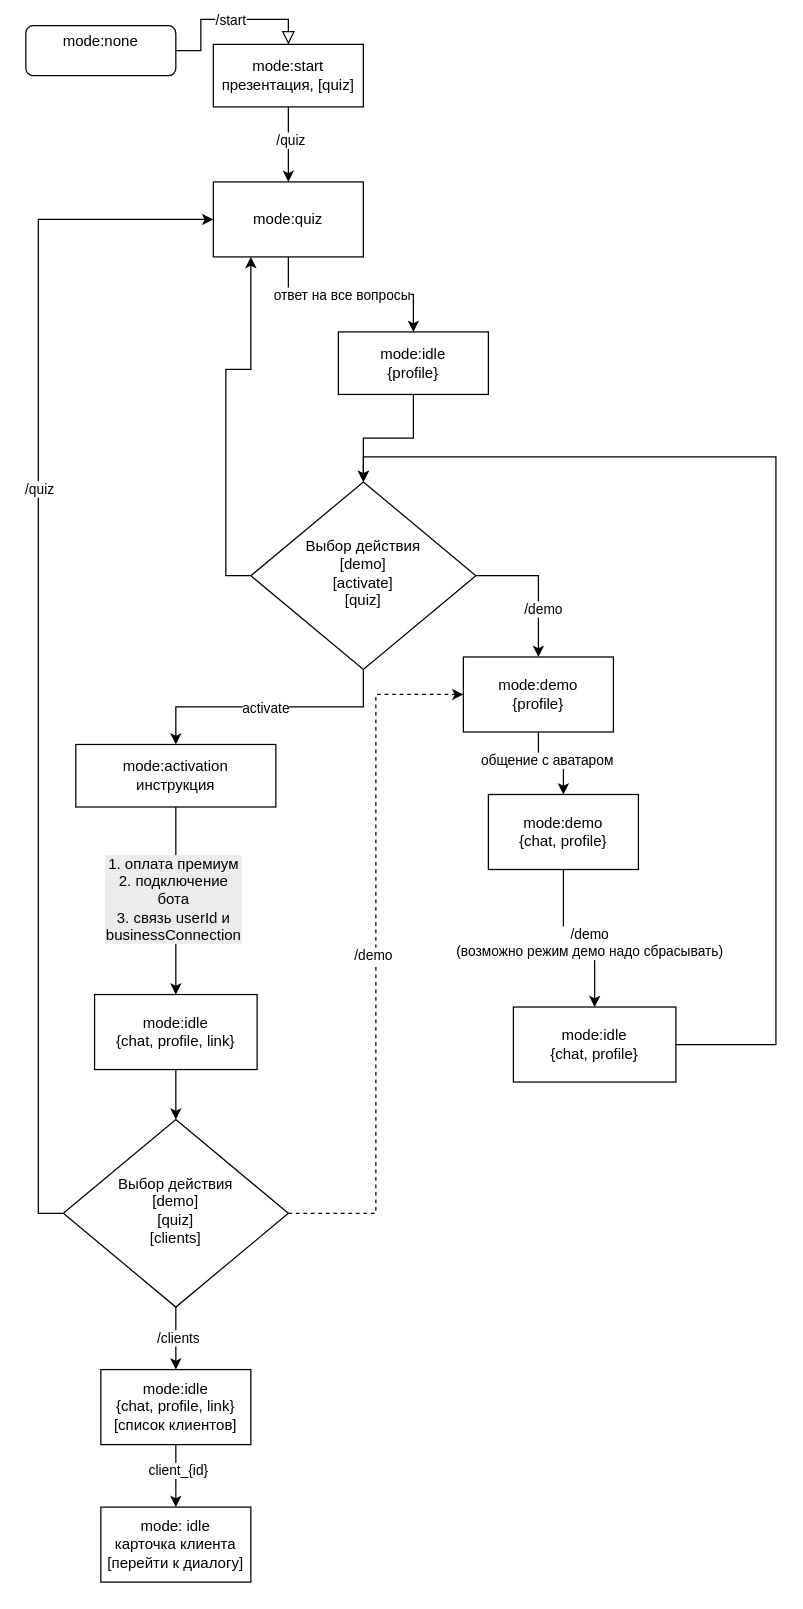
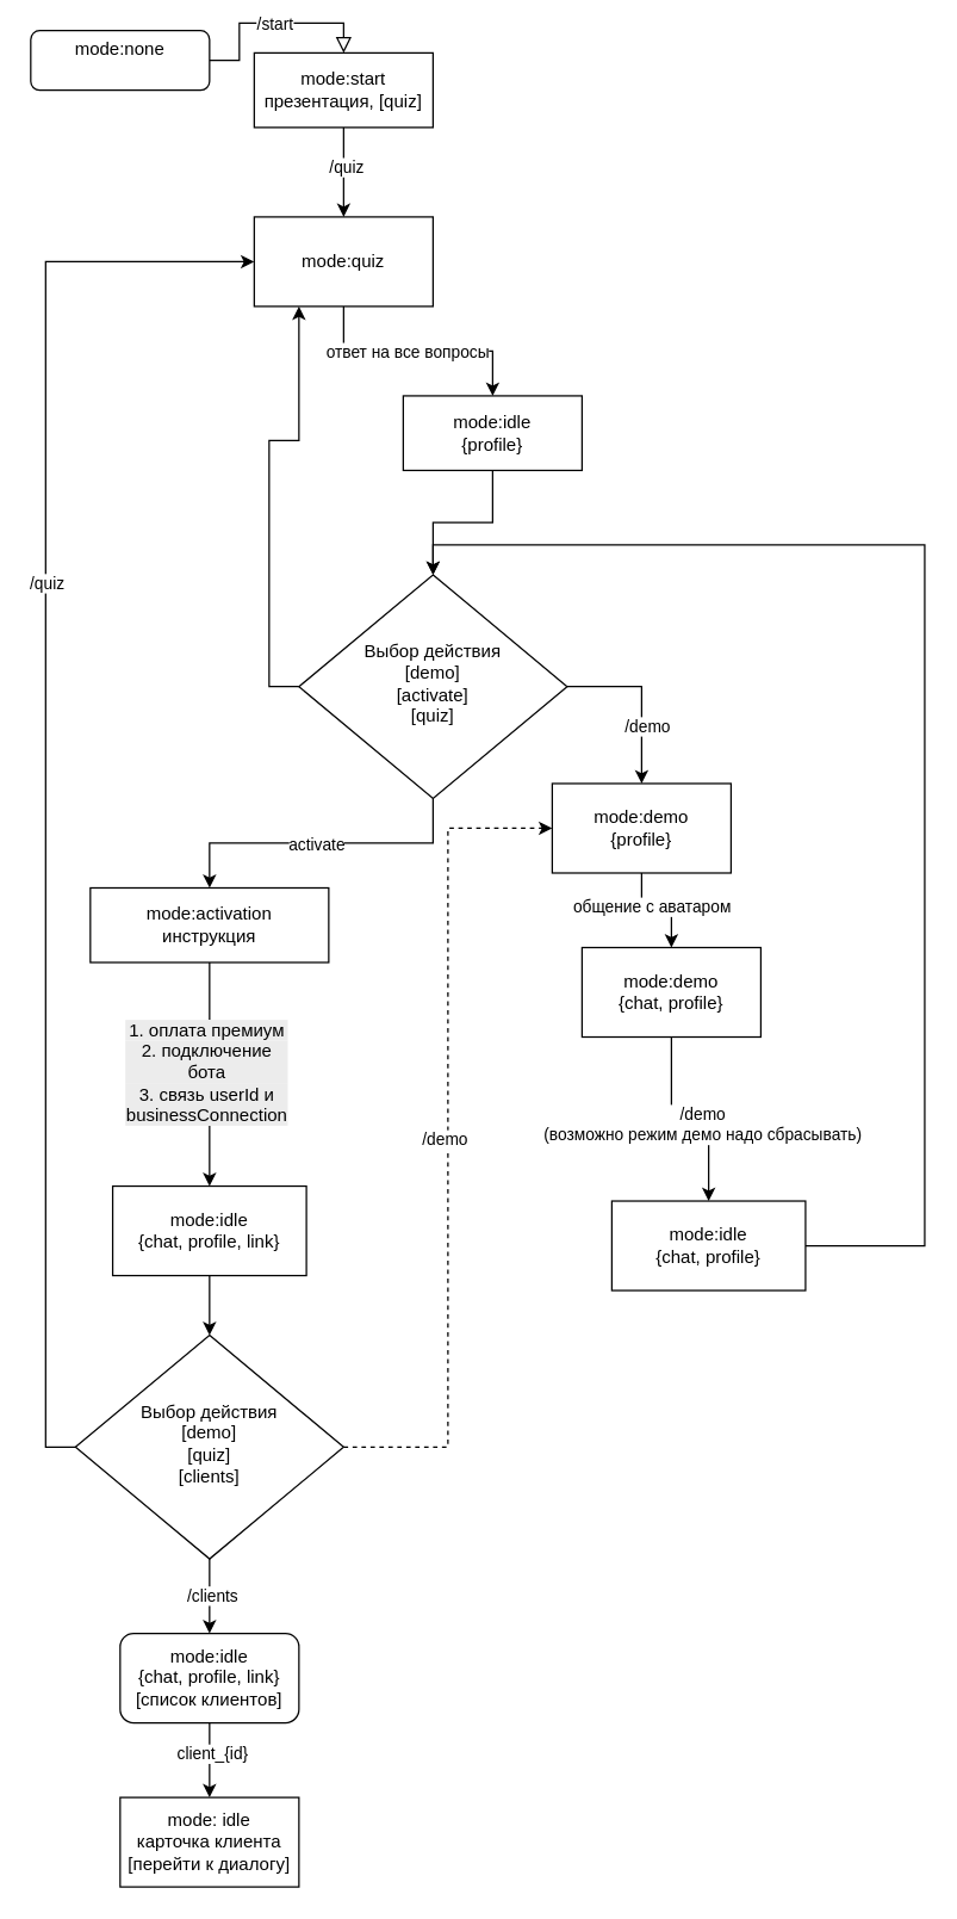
  <mxCell id="0" />
  <mxCell id="1" parent="0" />
  <mxCell id="2" value="" style="rounded=0;html=1;jettySize=auto;orthogonalLoop=1;fontSize=11;endArrow=block;endFill=0;endSize=8;strokeWidth=1;shadow=0;labelBackgroundColor=none;edgeStyle=orthogonalEdgeStyle;entryX=0.5;entryY=0;entryDx=0;entryDy=0;" edge="1" parent="1" source="4" target="20"><mxGeometry relative="1" as="geometry"><mxPoint x="490" y="45" as="targetPoint" /></mxGeometry></mxCell>
  <mxCell id="3" value="/start" style="edgeLabel;html=1;align=center;verticalAlign=middle;resizable=0;points=[];" connectable="0" vertex="1" parent="2"><mxGeometry relative="1" as="geometry"><mxPoint as="offset" /></mxGeometry></mxCell>
  <mxCell id="4" value="mode:none&lt;div&gt;&lt;br&gt;&lt;/div&gt;" style="rounded=1;whiteSpace=wrap;html=1;fontSize=12;glass=0;strokeWidth=1;shadow=0;" vertex="1" parent="1"><mxGeometry x="20" y="20" width="120" height="40" as="geometry" /></mxCell>
  <mxCell id="5" style="edgeStyle=orthogonalEdgeStyle;rounded=0;orthogonalLoop=1;jettySize=auto;html=1;exitX=0;exitY=0.5;exitDx=0;exitDy=0;entryX=0.25;entryY=1;entryDx=0;entryDy=0;" edge="1" parent="1" source="6" target="9"><mxGeometry relative="1" as="geometry" /></mxCell>
  <mxCell id="6" value="Выбор действия&lt;div&gt;[demo]&lt;/div&gt;&lt;div&gt;[activate]&lt;/div&gt;&lt;div&gt;[quiz]&lt;/div&gt;" style="rhombus;whiteSpace=wrap;html=1;shadow=0;fontFamily=Helvetica;fontSize=12;align=center;strokeWidth=1;spacing=6;spacingTop=-4;" vertex="1" parent="1"><mxGeometry x="200" y="385" width="180" height="150" as="geometry" /></mxCell>
  <mxCell id="7" style="edgeStyle=orthogonalEdgeStyle;rounded=0;orthogonalLoop=1;jettySize=auto;html=1;entryX=0.5;entryY=0;entryDx=0;entryDy=0;" edge="1" parent="1" source="9" target="29"><mxGeometry relative="1" as="geometry" /></mxCell>
  <mxCell id="8" value="ответ на все вопросы" style="edgeLabel;html=1;align=center;verticalAlign=middle;resizable=0;points=[];" connectable="0" vertex="1" parent="7"><mxGeometry x="-0.1" relative="1" as="geometry"><mxPoint as="offset" /></mxGeometry></mxCell>
  <mxCell id="9" value="mode:quiz" style="rounded=0;whiteSpace=wrap;html=1;" vertex="1" parent="1"><mxGeometry x="170" y="145" width="120" height="60" as="geometry" /></mxCell>
  <mxCell id="10" style="edgeStyle=orthogonalEdgeStyle;rounded=0;orthogonalLoop=1;jettySize=auto;html=1;entryX=0.5;entryY=0;entryDx=0;entryDy=0;exitX=1;exitY=0.5;exitDx=0;exitDy=0;" edge="1" parent="1" source="6" target="17"><mxGeometry relative="1" as="geometry" /></mxCell>
  <mxCell id="11" value="/demo" style="edgeLabel;html=1;align=center;verticalAlign=middle;resizable=0;points=[];" connectable="0" vertex="1" parent="10"><mxGeometry x="0.32" y="3" relative="1" as="geometry"><mxPoint as="offset" /></mxGeometry></mxCell>
  <mxCell id="12" style="edgeStyle=orthogonalEdgeStyle;rounded=0;orthogonalLoop=1;jettySize=auto;html=1;exitX=0.5;exitY=1;exitDx=0;exitDy=0;" edge="1" parent="1" source="6" target="28"><mxGeometry relative="1" as="geometry"><mxPoint x="360" y="285" as="targetPoint" /><mxPoint x="210" y="405" as="sourcePoint" /></mxGeometry></mxCell>
  <mxCell id="13" value="activate" style="edgeLabel;html=1;align=center;verticalAlign=middle;resizable=0;points=[];" connectable="0" vertex="1" parent="12"><mxGeometry x="0.038" relative="1" as="geometry"><mxPoint as="offset" /></mxGeometry></mxCell>
  <mxCell id="14" style="edgeStyle=orthogonalEdgeStyle;rounded=0;orthogonalLoop=1;jettySize=auto;html=1;exitX=0.5;exitY=1;exitDx=0;exitDy=0;entryX=0.5;entryY=0;entryDx=0;entryDy=0;" edge="1" parent="1" source="29" target="6"><mxGeometry relative="1" as="geometry" /></mxCell>
  <mxCell id="15" style="edgeStyle=orthogonalEdgeStyle;rounded=0;orthogonalLoop=1;jettySize=auto;html=1;entryX=0.5;entryY=0;entryDx=0;entryDy=0;" edge="1" parent="1" source="17" target="23"><mxGeometry relative="1" as="geometry"><mxPoint x="570" y="415" as="targetPoint" /></mxGeometry></mxCell>
  <mxCell id="16" value="общение с аватаром" style="edgeLabel;html=1;align=center;verticalAlign=middle;resizable=0;points=[];" connectable="0" vertex="1" parent="15"><mxGeometry x="-0.12" y="3" relative="1" as="geometry"><mxPoint as="offset" /></mxGeometry></mxCell>
  <mxCell id="17" value="mode:demo&lt;div&gt;{profile}&lt;/div&gt;" style="rounded=0;whiteSpace=wrap;html=1;" vertex="1" parent="1"><mxGeometry x="370" y="525" width="120" height="60" as="geometry" /></mxCell>
  <mxCell id="18" style="edgeStyle=orthogonalEdgeStyle;rounded=0;orthogonalLoop=1;jettySize=auto;html=1;entryX=0.5;entryY=0;entryDx=0;entryDy=0;" edge="1" parent="1" source="20" target="9"><mxGeometry relative="1" as="geometry" /></mxCell>
  <mxCell id="19" value="/quiz" style="edgeLabel;html=1;align=center;verticalAlign=middle;resizable=0;points=[];" connectable="0" vertex="1" parent="18"><mxGeometry x="-0.12" y="1" relative="1" as="geometry"><mxPoint as="offset" /></mxGeometry></mxCell>
  <mxCell id="20" value="&lt;div&gt;mode:start&lt;/div&gt;презентация, [quiz]" style="rounded=0;whiteSpace=wrap;html=1;" vertex="1" parent="1"><mxGeometry x="170" y="35" width="120" height="50" as="geometry" /></mxCell>
  <mxCell id="21" style="edgeStyle=orthogonalEdgeStyle;rounded=0;orthogonalLoop=1;jettySize=auto;html=1;" edge="1" parent="1" source="23" target="25"><mxGeometry relative="1" as="geometry"><mxPoint x="570" y="515" as="targetPoint" /></mxGeometry></mxCell>
  <mxCell id="22" value="/demo&lt;div&gt;(возможно режим демо надо сбрасывать)&lt;/div&gt;" style="edgeLabel;html=1;align=center;verticalAlign=middle;resizable=0;points=[];" connectable="0" vertex="1" parent="21"><mxGeometry x="0.111" y="-3" relative="1" as="geometry"><mxPoint as="offset" /></mxGeometry></mxCell>
  <mxCell id="23" value="mode:demo&lt;div&gt;{chat, profile}&lt;/div&gt;" style="rounded=0;whiteSpace=wrap;html=1;" vertex="1" parent="1"><mxGeometry x="390" y="635" width="120" height="60" as="geometry" /></mxCell>
  <mxCell id="24" style="edgeStyle=orthogonalEdgeStyle;rounded=0;orthogonalLoop=1;jettySize=auto;html=1;entryX=0.5;entryY=0;entryDx=0;entryDy=0;" edge="1" parent="1" source="25" target="6"><mxGeometry relative="1" as="geometry"><Array as="points"><mxPoint x="620" y="835" /><mxPoint x="620" y="365" /><mxPoint x="290" y="365" /></Array></mxGeometry></mxCell>
  <mxCell id="25" value="mode:idle&lt;div&gt;{chat, profile}&lt;/div&gt;" style="rounded=0;whiteSpace=wrap;html=1;" vertex="1" parent="1"><mxGeometry x="410" y="805" width="130" height="60" as="geometry" /></mxCell>
  <mxCell id="26" style="edgeStyle=orthogonalEdgeStyle;rounded=0;orthogonalLoop=1;jettySize=auto;html=1;" edge="1" parent="1" source="28"><mxGeometry relative="1" as="geometry"><mxPoint x="140" y="795" as="targetPoint" /></mxGeometry></mxCell>
  <mxCell id="27" value="&lt;div style=&quot;font-size: 12px; text-wrap-mode: wrap; background-color: rgb(236, 236, 236);&quot;&gt;1. оплата премиум&lt;/div&gt;&lt;div style=&quot;font-size: 12px; text-wrap-mode: wrap; background-color: rgb(236, 236, 236);&quot;&gt;2. подключение бота&lt;/div&gt;&lt;div style=&quot;font-size: 12px; text-wrap-mode: wrap; background-color: rgb(236, 236, 236);&quot;&gt;3. связь userId и businessConnection&lt;/div&gt;" style="edgeLabel;html=1;align=center;verticalAlign=middle;resizable=0;points=[];" connectable="0" vertex="1" parent="26"><mxGeometry x="-0.03" y="-3" relative="1" as="geometry"><mxPoint as="offset" /></mxGeometry></mxCell>
  <mxCell id="28" value="mode:activation&lt;div&gt;инструкция&lt;/div&gt;" style="rounded=0;whiteSpace=wrap;html=1;" vertex="1" parent="1"><mxGeometry x="60" y="595" width="160" height="50" as="geometry" /></mxCell>
  <mxCell id="29" value="mode:idle&lt;div&gt;{profile}&lt;/div&gt;" style="rounded=0;whiteSpace=wrap;html=1;" vertex="1" parent="1"><mxGeometry x="270" y="265" width="120" height="50" as="geometry" /></mxCell>
  <mxCell id="30" style="edgeStyle=orthogonalEdgeStyle;rounded=0;orthogonalLoop=1;jettySize=auto;html=1;exitX=0.5;exitY=1;exitDx=0;exitDy=0;entryX=0.5;entryY=0;entryDx=0;entryDy=0;" edge="1" parent="1" source="31" target="38"><mxGeometry relative="1" as="geometry" /></mxCell>
  <mxCell id="31" value="mode:idle&lt;div&gt;{chat, profile, link}&lt;/div&gt;" style="rounded=0;whiteSpace=wrap;html=1;" vertex="1" parent="1"><mxGeometry x="75" y="795" width="130" height="60" as="geometry" /></mxCell>
  <mxCell id="32" style="edgeStyle=orthogonalEdgeStyle;rounded=0;orthogonalLoop=1;jettySize=auto;html=1;entryX=0;entryY=0.5;entryDx=0;entryDy=0;dashed=1;" edge="1" parent="1" source="38" target="17"><mxGeometry relative="1" as="geometry" /></mxCell>
  <mxCell id="33" value="/demo" style="edgeLabel;html=1;align=center;verticalAlign=middle;resizable=0;points=[];" connectable="0" vertex="1" parent="32"><mxGeometry x="-0.002" y="3" relative="1" as="geometry"><mxPoint as="offset" /></mxGeometry></mxCell>
  <mxCell id="34" style="edgeStyle=orthogonalEdgeStyle;rounded=0;orthogonalLoop=1;jettySize=auto;html=1;exitX=0;exitY=0.5;exitDx=0;exitDy=0;entryX=0;entryY=0.5;entryDx=0;entryDy=0;" edge="1" parent="1" source="38" target="9"><mxGeometry relative="1" as="geometry"><mxPoint x="10" y="515" as="targetPoint" /></mxGeometry></mxCell>
  <mxCell id="35" value="/quiz" style="edgeLabel;html=1;align=center;verticalAlign=middle;resizable=0;points=[];" connectable="0" vertex="1" parent="34"><mxGeometry x="0.257" relative="1" as="geometry"><mxPoint as="offset" /></mxGeometry></mxCell>
  <mxCell id="36" style="edgeStyle=orthogonalEdgeStyle;rounded=0;orthogonalLoop=1;jettySize=auto;html=1;exitX=0.5;exitY=1;exitDx=0;exitDy=0;" edge="1" parent="1" source="38" target="41"><mxGeometry relative="1" as="geometry"><mxPoint x="140" y="1125" as="targetPoint" /></mxGeometry></mxCell>
  <mxCell id="37" value="/clients" style="edgeLabel;html=1;align=center;verticalAlign=middle;resizable=0;points=[];" connectable="0" vertex="1" parent="36"><mxGeometry x="-0.041" y="1" relative="1" as="geometry"><mxPoint as="offset" /></mxGeometry></mxCell>
  <mxCell id="38" value="Выбор действия&lt;div&gt;[demo]&lt;/div&gt;&lt;div&gt;[quiz]&lt;/div&gt;&lt;div&gt;[clients]&lt;/div&gt;" style="rhombus;whiteSpace=wrap;html=1;shadow=0;fontFamily=Helvetica;fontSize=12;align=center;strokeWidth=1;spacing=6;spacingTop=-4;" vertex="1" parent="1"><mxGeometry x="50" y="895" width="180" height="150" as="geometry" /></mxCell>
  <mxCell id="39" style="edgeStyle=orthogonalEdgeStyle;rounded=0;orthogonalLoop=1;jettySize=auto;html=1;exitX=0.5;exitY=1;exitDx=0;exitDy=0;" edge="1" parent="1" source="41" target="42"><mxGeometry relative="1" as="geometry"><mxPoint x="140" y="1195" as="targetPoint" /></mxGeometry></mxCell>
  <mxCell id="40" value="client_{id}" style="edgeLabel;html=1;align=center;verticalAlign=middle;resizable=0;points=[];" connectable="0" vertex="1" parent="39"><mxGeometry x="-0.21" y="1" relative="1" as="geometry"><mxPoint as="offset" /></mxGeometry></mxCell>
- <mxCell id="41" value="mode:idle&lt;div&gt;{chat, profile, link}&lt;/div&gt;&lt;div&gt;[список клиентов]&lt;/div&gt;" style="rounded=0;whiteSpace=wrap;html=1;" vertex="1" parent="1"><mxGeometry x="80" y="1095" width="120" height="60" as="geometry" /></mxCell>
+ <mxCell id="41" value="mode:idle&lt;div&gt;{chat, profile, link}&lt;/div&gt;&lt;div&gt;[список клиентов]&lt;/div&gt;" style="whiteSpace=wrap;html=1;rounded=1;" vertex="1" parent="1"><mxGeometry x="80" y="1095" width="120" height="60" as="geometry" /></mxCell>
  <mxCell id="42" value="mode: idle&lt;div&gt;карточка клиента&lt;/div&gt;&lt;div&gt;[перейти к диалогу]&lt;/div&gt;" style="rounded=0;whiteSpace=wrap;html=1;" vertex="1" parent="1"><mxGeometry x="80" y="1205" width="120" height="60" as="geometry" /></mxCell>
